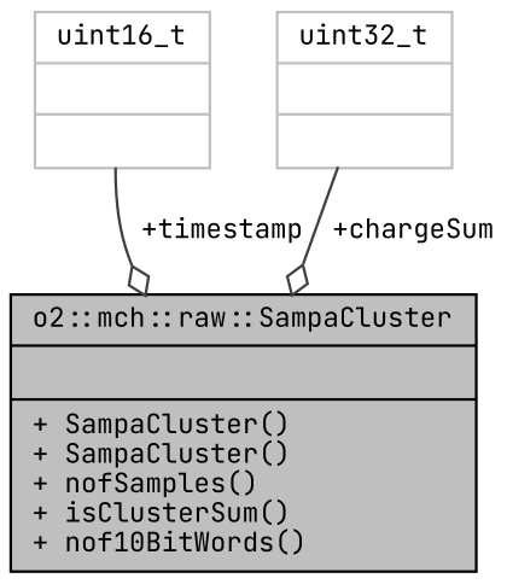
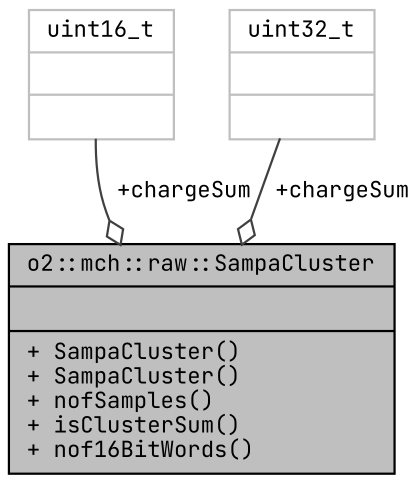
  digraph {
    fontname="JetBrains Mono"
    node [color=grey75 fontname="JetBrains Mono" fontsize=10 shape=record]
    edge [arrowhead=odiamond color=grey25 fontname="JetBrains Mono" fontsize=10 labelfontname=Helvetica labelfontsize=10 style=solid]
-   n1 [color=black fillcolor=grey75 fontcolor=black height=0.2 label="{o2::mch::raw::SampaCluster\n||+ SampaCluster()\l+ SampaCluster()\l+ nofSamples()\l+ isClusterSum()\l+ nof10BitWords()\l}" style=filled width=0.4]
+   n1 [color=black fillcolor=grey75 fontcolor=black height=0.2 label="{o2::mch::raw::SampaCluster\n||+ SampaCluster()\l+ SampaCluster()\l+ nofSamples()\l+ isClusterSum()\l+ nof16BitWords()\l}" style=filled width=0.4]
    n2 [height=0.2 label="{uint16_t\n||}" width=0.4]
    n3 [height=0.2 label="{uint32_t\n||}" width=0.4]
-   n2 -> n1 [label=" +timestamp"]
+   n2 -> n1 [label=" +chargeSum"]
    n3 -> n1 [label=" +chargeSum"]
  }
